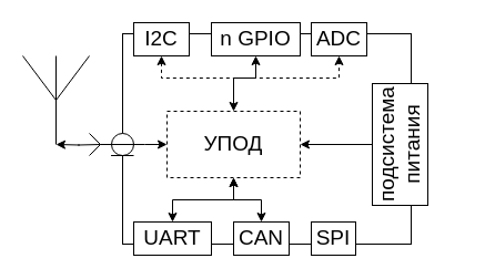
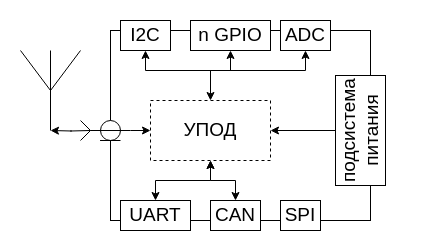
  <mxCell id="0" />
  <mxCell id="1" parent="0" />
  <mxCell id="2" style="edgeStyle=orthogonalEdgeStyle;rounded=0;orthogonalLoop=1;jettySize=auto;html=1;" edge="1" parent="1"><mxGeometry relative="1" as="geometry"><mxPoint x="50" y="130" as="targetPoint" /><mxPoint x="90" y="130" as="sourcePoint" /></mxGeometry></mxCell>
  <mxCell id="3" value="" style="rounded=0;whiteSpace=wrap;html=1;" vertex="1" parent="1"><mxGeometry x="110" y="30" width="260" height="190" as="geometry" /></mxCell>
  <mxCell id="4" style="edgeStyle=orthogonalEdgeStyle;rounded=0;orthogonalLoop=1;jettySize=auto;html=1;exitX=0.5;exitY=0;exitDx=0;exitDy=0;fontSize=19;startArrow=classic;startFill=1;endArrow=classic;endFill=1;" edge="1" parent="1" source="5" target="17"><mxGeometry relative="1" as="geometry" /></mxCell>
  <mxCell id="5" value="UART" style="rounded=0;whiteSpace=wrap;html=1;fontSize=19;" vertex="1" parent="1"><mxGeometry x="120" y="200" width="70" height="30" as="geometry" /></mxCell>
  <mxCell id="6" style="edgeStyle=orthogonalEdgeStyle;rounded=0;orthogonalLoop=1;jettySize=auto;html=1;exitX=0.5;exitY=0;exitDx=0;exitDy=0;entryX=0.5;entryY=1;entryDx=0;entryDy=0;fontSize=19;startArrow=classic;startFill=1;endArrow=classic;endFill=1;" edge="1" parent="1" source="7" target="17"><mxGeometry relative="1" as="geometry" /></mxCell>
  <mxCell id="7" value="CAN" style="rounded=0;whiteSpace=wrap;html=1;fontSize=19;" vertex="1" parent="1"><mxGeometry x="210" y="200" width="50" height="30" as="geometry" /></mxCell>
  <mxCell id="8" value="SPI" style="rounded=0;whiteSpace=wrap;html=1;fontSize=19;" vertex="1" parent="1"><mxGeometry x="280" y="200" width="40" height="30" as="geometry" /></mxCell>
- <mxCell id="9" style="edgeStyle=orthogonalEdgeStyle;rounded=0;orthogonalLoop=1;jettySize=auto;html=1;exitX=0.5;exitY=1;exitDx=0;exitDy=0;entryX=0.5;entryY=1;entryDx=0;entryDy=0;fontSize=19;startArrow=classic;startFill=1;endArrow=classic;endFill=1;dashed=1;" edge="1" parent="1" source="10" target="25"><mxGeometry relative="1" as="geometry" /></mxCell>
+ <mxCell id="9" style="edgeStyle=orthogonalEdgeStyle;rounded=0;orthogonalLoop=1;jettySize=auto;html=1;exitX=0.5;exitY=1;exitDx=0;exitDy=0;entryX=0.5;entryY=1;entryDx=0;entryDy=0;fontSize=19;startArrow=classic;startFill=1;endArrow=classic;endFill=1;" edge="1" parent="1" source="10" target="25"><mxGeometry relative="1" as="geometry" /></mxCell>
  <mxCell id="10" value="I2C" style="rounded=0;whiteSpace=wrap;html=1;fontSize=19;" vertex="1" parent="1"><mxGeometry x="120" y="20" width="50" height="30" as="geometry" /></mxCell>
  <mxCell id="11" style="edgeStyle=orthogonalEdgeStyle;rounded=0;orthogonalLoop=1;jettySize=auto;html=1;exitX=0.5;exitY=1;exitDx=0;exitDy=0;entryX=0.5;entryY=0;entryDx=0;entryDy=0;fontSize=19;startArrow=classic;startFill=1;endArrow=classic;endFill=1;" edge="1" parent="1" source="12" target="17"><mxGeometry relative="1" as="geometry"><Array as="points"><mxPoint x="230" y="70" /><mxPoint x="210" y="70" /></Array></mxGeometry></mxCell>
  <mxCell id="12" value="n GPIO" style="rounded=0;whiteSpace=wrap;html=1;fontSize=19;" vertex="1" parent="1"><mxGeometry x="190" y="20" width="80" height="30" as="geometry" /></mxCell>
  <mxCell id="13" value="" style="endArrow=none;html=1;rounded=0;" edge="1" parent="1"><mxGeometry width="50" height="50" relative="1" as="geometry"><mxPoint x="50" y="130" as="sourcePoint" /><mxPoint x="50" y="50" as="targetPoint" /></mxGeometry></mxCell>
  <mxCell id="14" value="" style="endArrow=none;html=1;rounded=0;" edge="1" parent="1"><mxGeometry width="50" height="50" relative="1" as="geometry"><mxPoint x="50" y="90" as="sourcePoint" /><mxPoint x="20" y="50" as="targetPoint" /></mxGeometry></mxCell>
  <mxCell id="15" value="" style="endArrow=none;html=1;rounded=0;" edge="1" parent="1"><mxGeometry width="50" height="50" relative="1" as="geometry"><mxPoint x="50" y="90" as="sourcePoint" /><mxPoint x="80" y="50" as="targetPoint" /></mxGeometry></mxCell>
  <mxCell id="16" style="edgeStyle=orthogonalEdgeStyle;rounded=0;orthogonalLoop=1;jettySize=auto;html=1;exitX=0;exitY=0.5;exitDx=0;exitDy=0;fontSize=19;startArrow=classic;startFill=1;endArrow=none;endFill=0;" edge="1" parent="1" source="17"><mxGeometry relative="1" as="geometry"><mxPoint x="130" y="130.2" as="targetPoint" /></mxGeometry></mxCell>
  <mxCell id="17" value="УПОД" style="rounded=0;whiteSpace=wrap;html=1;fontSize=19;dashed=1;" vertex="1" parent="1"><mxGeometry x="150" y="100" width="120" height="60" as="geometry" /></mxCell>
  <mxCell id="18" value="" style="ellipse;whiteSpace=wrap;html=1;aspect=fixed;" vertex="1" parent="1"><mxGeometry x="100" y="120" width="20" height="20" as="geometry" /></mxCell>
  <mxCell id="19" value="" style="endArrow=none;html=1;rounded=0;" edge="1" parent="1"><mxGeometry width="50" height="50" relative="1" as="geometry"><mxPoint x="120" y="140" as="sourcePoint" /><mxPoint x="99.564" y="140" as="targetPoint" /></mxGeometry></mxCell>
  <mxCell id="20" value="" style="endArrow=none;html=1;rounded=0;" edge="1" parent="1"><mxGeometry width="50" height="50" relative="1" as="geometry"><mxPoint x="80" y="140" as="sourcePoint" /><mxPoint x="90" y="130" as="targetPoint" /><Array as="points"><mxPoint x="80" y="140" /></Array></mxGeometry></mxCell>
  <mxCell id="21" value="" style="endArrow=none;html=1;rounded=0;" edge="1" parent="1"><mxGeometry width="50" height="50" relative="1" as="geometry"><mxPoint x="90" y="130" as="sourcePoint" /><mxPoint x="80" y="120" as="targetPoint" /></mxGeometry></mxCell>
  <mxCell id="22" value="" style="endArrow=none;html=1;rounded=0;" edge="1" parent="1"><mxGeometry width="50" height="50" relative="1" as="geometry"><mxPoint x="130" y="130" as="sourcePoint" /><mxPoint x="90" y="130" as="targetPoint" /></mxGeometry></mxCell>
  <mxCell id="23" style="edgeStyle=orthogonalEdgeStyle;rounded=0;orthogonalLoop=1;jettySize=auto;html=1;exitX=0.5;exitY=0;exitDx=0;exitDy=0;entryX=1;entryY=0.5;entryDx=0;entryDy=0;fontSize=19;startArrow=none;startFill=0;endArrow=classic;endFill=1;" edge="1" parent="1" source="24" target="17"><mxGeometry relative="1" as="geometry" /></mxCell>
  <mxCell id="24" value="подсистема&lt;br&gt;питания" style="rounded=0;whiteSpace=wrap;html=1;fontSize=19;rotation=-90;" vertex="1" parent="1"><mxGeometry x="305" y="105" width="110" height="50" as="geometry" /></mxCell>
  <mxCell id="25" value="ADC" style="rounded=0;whiteSpace=wrap;html=1;fontSize=19;" vertex="1" parent="1"><mxGeometry x="280" y="20" width="50" height="30" as="geometry" /></mxCell>
